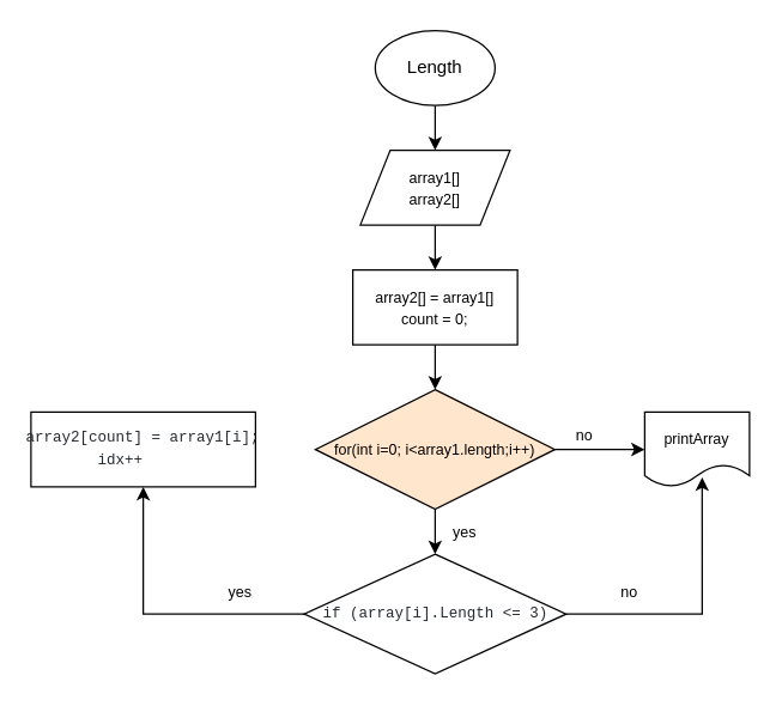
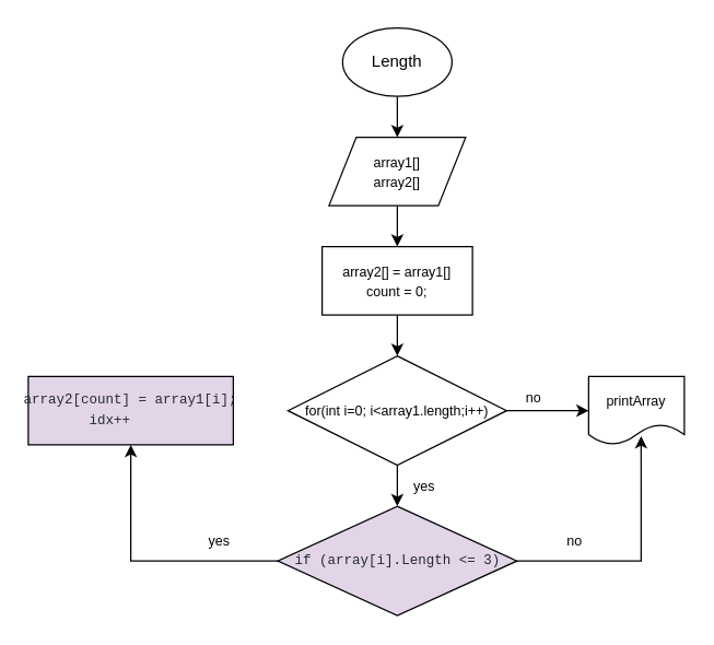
  <mxCell id="0" />
  <mxCell id="1" parent="0" />
  <mxCell id="2" style="edgeStyle=orthogonalEdgeStyle;rounded=0;orthogonalLoop=1;jettySize=auto;html=1;exitX=0.5;exitY=1;exitDx=0;exitDy=0;entryX=0.5;entryY=0;entryDx=0;entryDy=0;fontSize=10;" edge="1" parent="1" source="3" target="5"><mxGeometry relative="1" as="geometry" /></mxCell>
  <mxCell id="3" value="Length" style="ellipse;whiteSpace=wrap;html=1;" vertex="1" parent="1"><mxGeometry x="250" y="20" width="80" height="50" as="geometry" /></mxCell>
  <mxCell id="4" style="edgeStyle=orthogonalEdgeStyle;rounded=0;orthogonalLoop=1;jettySize=auto;html=1;exitX=0.5;exitY=1;exitDx=0;exitDy=0;entryX=0.5;entryY=0;entryDx=0;entryDy=0;fontSize=10;" edge="1" parent="1" source="5" target="7"><mxGeometry relative="1" as="geometry" /></mxCell>
  <mxCell id="5" value="&lt;font style=&quot;font-size: 10px;&quot;&gt;array1[]&lt;br&gt;array2[]&lt;/font&gt;" style="shape=parallelogram;perimeter=parallelogramPerimeter;whiteSpace=wrap;html=1;fixedSize=1;" vertex="1" parent="1"><mxGeometry x="240" y="100" width="100" height="50" as="geometry" /></mxCell>
  <mxCell id="6" style="edgeStyle=orthogonalEdgeStyle;rounded=0;orthogonalLoop=1;jettySize=auto;html=1;exitX=0.5;exitY=1;exitDx=0;exitDy=0;entryX=0.5;entryY=0;entryDx=0;entryDy=0;fontSize=10;" edge="1" parent="1" source="7" target="10"><mxGeometry relative="1" as="geometry" /></mxCell>
  <mxCell id="7" value="&lt;font style=&quot;font-size: 10px;&quot;&gt;array2[] = array1[]&lt;br&gt;count = 0;&lt;/font&gt;" style="rounded=0;whiteSpace=wrap;html=1;" vertex="1" parent="1"><mxGeometry x="235" y="180" width="110" height="50" as="geometry" /></mxCell>
  <mxCell id="8" style="edgeStyle=orthogonalEdgeStyle;rounded=0;orthogonalLoop=1;jettySize=auto;html=1;exitX=0.5;exitY=1;exitDx=0;exitDy=0;entryX=0.5;entryY=0;entryDx=0;entryDy=0;fontSize=10;" edge="1" parent="1" source="10" target="13"><mxGeometry relative="1" as="geometry" /></mxCell>
  <mxCell id="9" style="edgeStyle=orthogonalEdgeStyle;rounded=0;orthogonalLoop=1;jettySize=auto;html=1;exitX=1;exitY=0.5;exitDx=0;exitDy=0;fontSize=10;" edge="1" parent="1" source="10" target="15"><mxGeometry relative="1" as="geometry" /></mxCell>
- <mxCell id="10" value="&lt;font style=&quot;font-size: 10px;&quot;&gt;for(int i=0; i&amp;lt;array1.length;i++)&lt;/font&gt;" style="rhombus;whiteSpace=wrap;html=1;fillColor=#ffe6cc;" vertex="1" parent="1"><mxGeometry x="210" y="260" width="160" height="80" as="geometry" /></mxCell>
+ <mxCell id="10" value="&lt;font style=&quot;font-size: 10px;&quot;&gt;for(int i=0; i&amp;lt;array1.length;i++)&lt;/font&gt;" style="rhombus;whiteSpace=wrap;html=1;" vertex="1" parent="1"><mxGeometry x="210" y="260" width="160" height="80" as="geometry" /></mxCell>
  <mxCell id="11" style="edgeStyle=orthogonalEdgeStyle;rounded=0;orthogonalLoop=1;jettySize=auto;html=1;exitX=0;exitY=0.5;exitDx=0;exitDy=0;fontSize=10;" edge="1" parent="1" source="13" target="14"><mxGeometry relative="1" as="geometry" /></mxCell>
  <mxCell id="12" style="edgeStyle=orthogonalEdgeStyle;rounded=0;orthogonalLoop=1;jettySize=auto;html=1;exitX=1;exitY=0.5;exitDx=0;exitDy=0;entryX=0.548;entryY=0.873;entryDx=0;entryDy=0;entryPerimeter=0;fontSize=10;" edge="1" parent="1" source="13" target="15"><mxGeometry relative="1" as="geometry" /></mxCell>
- <mxCell id="13" value="&lt;pre style=&quot;box-sizing: border-box; font-family: ui-monospace, SFMono-Regular, &amp;quot;SF Mono&amp;quot;, Menlo, Consolas, &amp;quot;Liberation Mono&amp;quot;, monospace; margin-top: 0px; margin-bottom: 0px; overflow-wrap: normal; padding: 16px; overflow: auto; line-height: 1.45; background-color: var(--color-canvas-subtle); border-radius: 6px; word-break: normal; color: rgb(36, 41, 47); text-align: start;&quot;&gt;&lt;font style=&quot;font-size: 10px;&quot;&gt;if (&lt;span style=&quot;box-sizing: border-box; color: var(--color-prettylights-syntax-storage-modifier-import);&quot; class=&quot;pl-smi&quot;&gt;array&lt;/span&gt;[&lt;span style=&quot;box-sizing: border-box; color: var(--color-prettylights-syntax-storage-modifier-import);&quot; class=&quot;pl-smi&quot;&gt;i&lt;/span&gt;].&lt;span style=&quot;box-sizing: border-box; color: var(--color-prettylights-syntax-storage-modifier-import);&quot; class=&quot;pl-smi&quot;&gt;Length&lt;/span&gt; &lt;span style=&quot;box-sizing: border-box; color: var(--color-prettylights-syntax-keyword);&quot; class=&quot;pl-k&quot;&gt;&amp;lt;=&lt;/span&gt; &lt;span style=&quot;box-sizing: border-box; color: var(--color-prettylights-syntax-constant);&quot; class=&quot;pl-c1&quot;&gt;3&lt;/span&gt;)&lt;/font&gt;&lt;/pre&gt;" style="rhombus;whiteSpace=wrap;html=1;" vertex="1" parent="1"><mxGeometry x="202.5" y="370" width="175" height="80" as="geometry" /></mxCell>
- <mxCell id="14" value="&lt;pre style=&quot;box-sizing: border-box; font-family: ui-monospace, SFMono-Regular, &amp;quot;SF Mono&amp;quot;, Menlo, Consolas, &amp;quot;Liberation Mono&amp;quot;, monospace; margin-top: 0px; margin-bottom: 0px; overflow-wrap: normal; padding: 16px; overflow: auto; line-height: 1.45; background-color: var(--color-canvas-subtle); border-radius: 6px; word-break: normal; color: rgb(36, 41, 47); text-align: start;&quot;&gt;&lt;font style=&quot;font-size: 10px;&quot;&gt;array2[count] &lt;span style=&quot;box-sizing: border-box; color: var(--color-prettylights-syntax-keyword);&quot; class=&quot;pl-k&quot;&gt;=&lt;/span&gt; &lt;span style=&quot;box-sizing: border-box; color: var(--color-prettylights-syntax-storage-modifier-import);&quot; class=&quot;pl-smi&quot;&gt;array1&lt;/span&gt;[&lt;span style=&quot;box-sizing: border-box; color: var(--color-prettylights-syntax-storage-modifier-import);&quot; class=&quot;pl-smi&quot;&gt;i&lt;/span&gt;];&lt;br&gt;&lt;/font&gt;&lt;font style=&quot;font-size: 10px;&quot;&gt;        &lt;span style=&quot;box-sizing: border-box; color: var(--color-prettylights-syntax-storage-modifier-import);&quot; class=&quot;pl-smi&quot;&gt;idx&lt;/span&gt;&lt;span style=&quot;box-sizing: border-box; color: var(--color-prettylights-syntax-keyword);&quot; class=&quot;pl-k&quot;&gt;++&lt;/span&gt;&lt;/font&gt;&lt;/pre&gt;" style="rounded=0;whiteSpace=wrap;html=1;fontSize=10;" vertex="1" parent="1"><mxGeometry x="20" y="275" width="150" height="50" as="geometry" /></mxCell>
+ <mxCell id="13" value="&lt;pre style=&quot;box-sizing: border-box; font-family: ui-monospace, SFMono-Regular, &amp;quot;SF Mono&amp;quot;, Menlo, Consolas, &amp;quot;Liberation Mono&amp;quot;, monospace; margin-top: 0px; margin-bottom: 0px; overflow-wrap: normal; padding: 16px; overflow: auto; line-height: 1.45; background-color: var(--color-canvas-subtle); border-radius: 6px; word-break: normal; color: rgb(36, 41, 47); text-align: start;&quot;&gt;&lt;font style=&quot;font-size: 10px;&quot;&gt;if (&lt;span style=&quot;box-sizing: border-box; color: var(--color-prettylights-syntax-storage-modifier-import);&quot; class=&quot;pl-smi&quot;&gt;array&lt;/span&gt;[&lt;span style=&quot;box-sizing: border-box; color: var(--color-prettylights-syntax-storage-modifier-import);&quot; class=&quot;pl-smi&quot;&gt;i&lt;/span&gt;].&lt;span style=&quot;box-sizing: border-box; color: var(--color-prettylights-syntax-storage-modifier-import);&quot; class=&quot;pl-smi&quot;&gt;Length&lt;/span&gt; &lt;span style=&quot;box-sizing: border-box; color: var(--color-prettylights-syntax-keyword);&quot; class=&quot;pl-k&quot;&gt;&amp;lt;=&lt;/span&gt; &lt;span style=&quot;box-sizing: border-box; color: var(--color-prettylights-syntax-constant);&quot; class=&quot;pl-c1&quot;&gt;3&lt;/span&gt;)&lt;/font&gt;&lt;/pre&gt;" style="rhombus;whiteSpace=wrap;html=1;fillColor=#e1d5e7;" vertex="1" parent="1"><mxGeometry x="202.5" y="370" width="175" height="80" as="geometry" /></mxCell>
+ <mxCell id="14" value="&lt;pre style=&quot;box-sizing: border-box; font-family: ui-monospace, SFMono-Regular, &amp;quot;SF Mono&amp;quot;, Menlo, Consolas, &amp;quot;Liberation Mono&amp;quot;, monospace; margin-top: 0px; margin-bottom: 0px; overflow-wrap: normal; padding: 16px; overflow: auto; line-height: 1.45; background-color: var(--color-canvas-subtle); border-radius: 6px; word-break: normal; color: rgb(36, 41, 47); text-align: start;&quot;&gt;&lt;font style=&quot;font-size: 10px;&quot;&gt;array2[count] &lt;span style=&quot;box-sizing: border-box; color: var(--color-prettylights-syntax-keyword);&quot; class=&quot;pl-k&quot;&gt;=&lt;/span&gt; &lt;span style=&quot;box-sizing: border-box; color: var(--color-prettylights-syntax-storage-modifier-import);&quot; class=&quot;pl-smi&quot;&gt;array1&lt;/span&gt;[&lt;span style=&quot;box-sizing: border-box; color: var(--color-prettylights-syntax-storage-modifier-import);&quot; class=&quot;pl-smi&quot;&gt;i&lt;/span&gt;];&lt;br&gt;&lt;/font&gt;&lt;font style=&quot;font-size: 10px;&quot;&gt;        &lt;span style=&quot;box-sizing: border-box; color: var(--color-prettylights-syntax-storage-modifier-import);&quot; class=&quot;pl-smi&quot;&gt;idx&lt;/span&gt;&lt;span style=&quot;box-sizing: border-box; color: var(--color-prettylights-syntax-keyword);&quot; class=&quot;pl-k&quot;&gt;++&lt;/span&gt;&lt;/font&gt;&lt;/pre&gt;" style="rounded=0;whiteSpace=wrap;html=1;fontSize=10;fillColor=#e1d5e7;" vertex="1" parent="1"><mxGeometry x="20" y="275" width="150" height="50" as="geometry" /></mxCell>
  <mxCell id="15" value="printArray" style="shape=document;whiteSpace=wrap;html=1;boundedLbl=1;fontSize=10;" vertex="1" parent="1"><mxGeometry x="430" y="275" width="70" height="50" as="geometry" /></mxCell>
  <mxCell id="16" value="yes" style="text;html=1;strokeColor=none;fillColor=none;align=center;verticalAlign=middle;whiteSpace=wrap;rounded=0;fontSize=10;" vertex="1" parent="1"><mxGeometry x="280" y="340" width="60" height="30" as="geometry" /></mxCell>
  <mxCell id="17" value="no" style="text;html=1;strokeColor=none;fillColor=none;align=center;verticalAlign=middle;whiteSpace=wrap;rounded=0;fontSize=10;" vertex="1" parent="1"><mxGeometry x="390" y="380" width="60" height="30" as="geometry" /></mxCell>
  <mxCell id="18" value="yes" style="text;html=1;strokeColor=none;fillColor=none;align=center;verticalAlign=middle;whiteSpace=wrap;rounded=0;fontSize=10;" vertex="1" parent="1"><mxGeometry x="130" y="380" width="60" height="30" as="geometry" /></mxCell>
  <mxCell id="19" value="no" style="text;html=1;strokeColor=none;fillColor=none;align=center;verticalAlign=middle;whiteSpace=wrap;rounded=0;fontSize=10;" vertex="1" parent="1"><mxGeometry x="360" y="275" width="60" height="30" as="geometry" /></mxCell>
